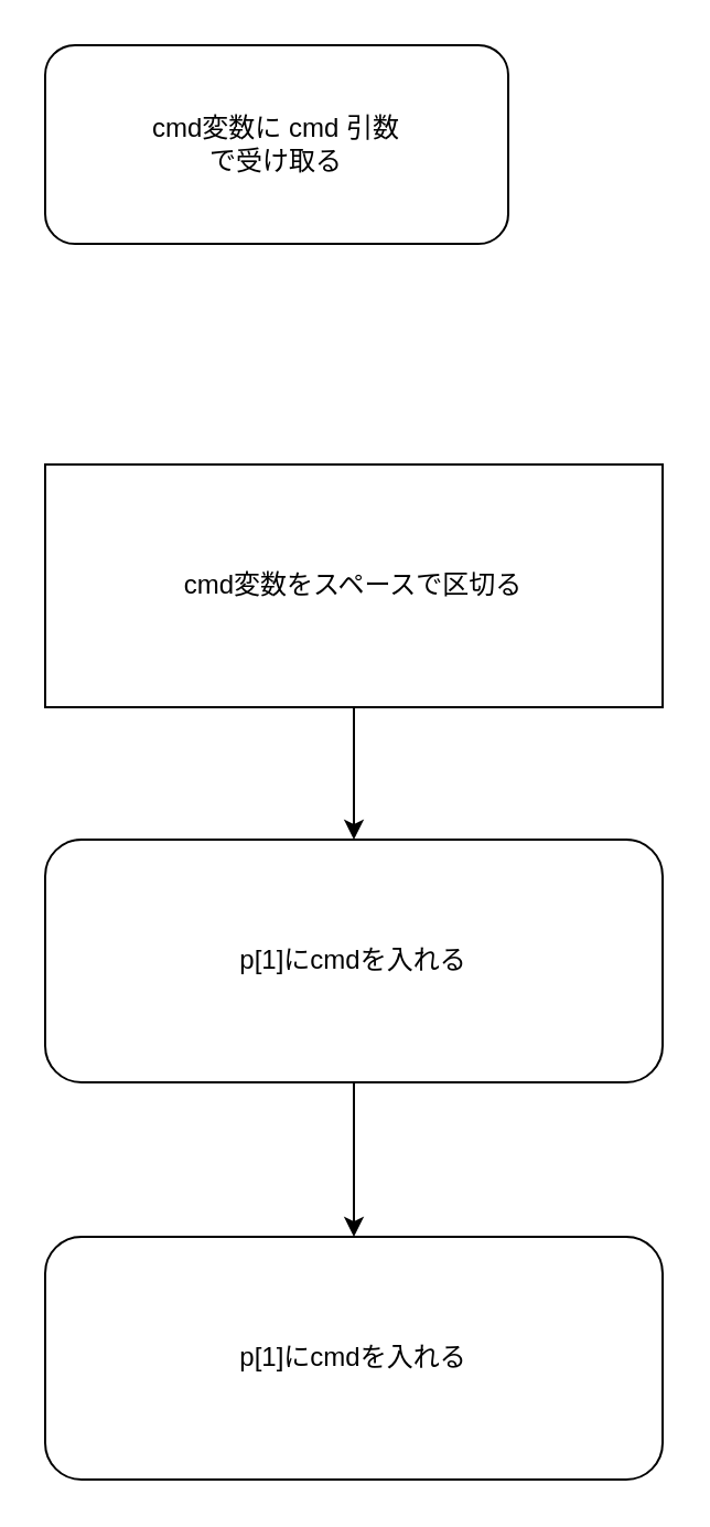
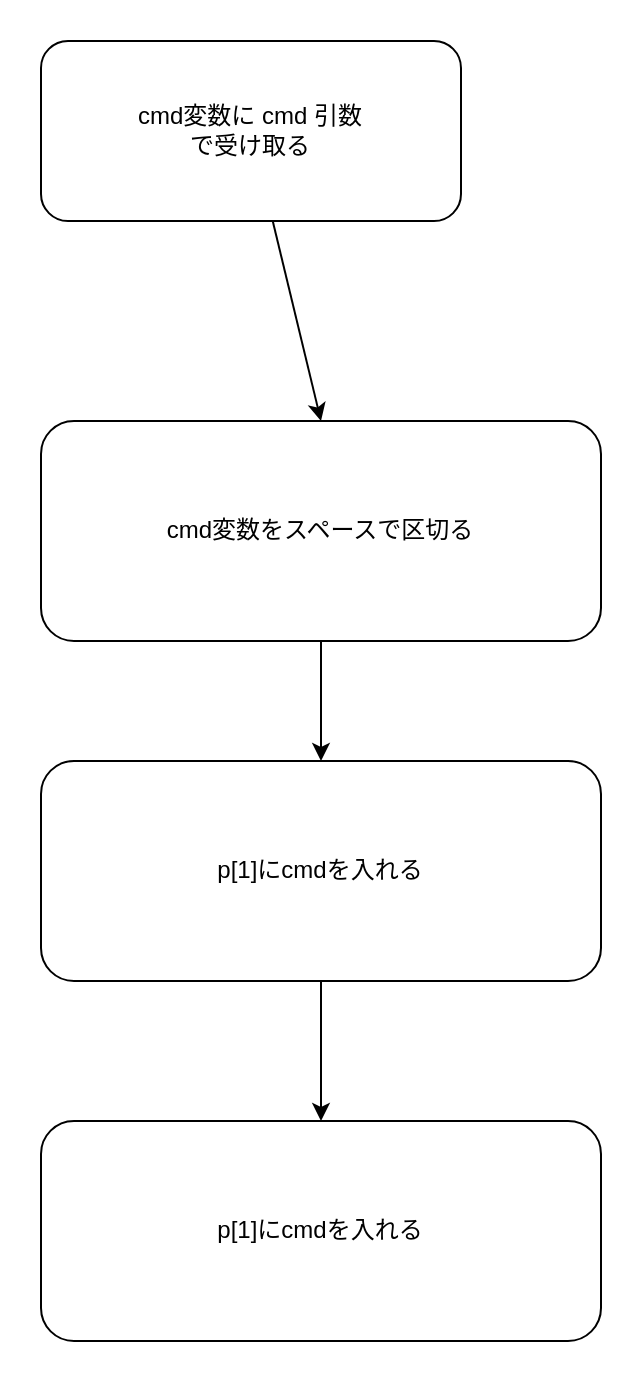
  <mxCell id="0" />
  <mxCell id="1" parent="0" />
+ <mxCell id="2" style="edgeStyle=none;html=1;entryX=0.5;entryY=0;entryDx=0;entryDy=0;" edge="1" parent="1" source="3" target="5"><mxGeometry relative="1" as="geometry" /></mxCell>
  <mxCell id="3" value="cmd変数に cmd 引数&lt;br&gt;で受け取る" style="rounded=1;whiteSpace=wrap;html=1;" vertex="1" parent="1"><mxGeometry x="20" y="20" width="210" height="90" as="geometry" /></mxCell>
  <mxCell id="4" style="edgeStyle=none;html=1;" edge="1" parent="1" source="5" target="7"><mxGeometry relative="1" as="geometry" /></mxCell>
- <mxCell id="5" value="cmd変数をスペースで区切る" style="whiteSpace=wrap;html=1;rounded=0;" vertex="1" parent="1"><mxGeometry x="20" y="210" width="280" height="110" as="geometry" /></mxCell>
+ <mxCell id="5" value="cmd変数をスペースで区切る" style="rounded=1;whiteSpace=wrap;html=1;" vertex="1" parent="1"><mxGeometry x="20" y="210" width="280" height="110" as="geometry" /></mxCell>
  <mxCell id="6" style="edgeStyle=none;html=1;" edge="1" parent="1" source="7" target="8"><mxGeometry relative="1" as="geometry" /></mxCell>
  <mxCell id="7" value="p[1]にcmdを入れる" style="rounded=1;whiteSpace=wrap;html=1;" vertex="1" parent="1"><mxGeometry x="20" y="380" width="280" height="110" as="geometry" /></mxCell>
  <mxCell id="8" value="p[1]にcmdを入れる" style="rounded=1;whiteSpace=wrap;html=1;" vertex="1" parent="1"><mxGeometry x="20" y="560" width="280" height="110" as="geometry" /></mxCell>
